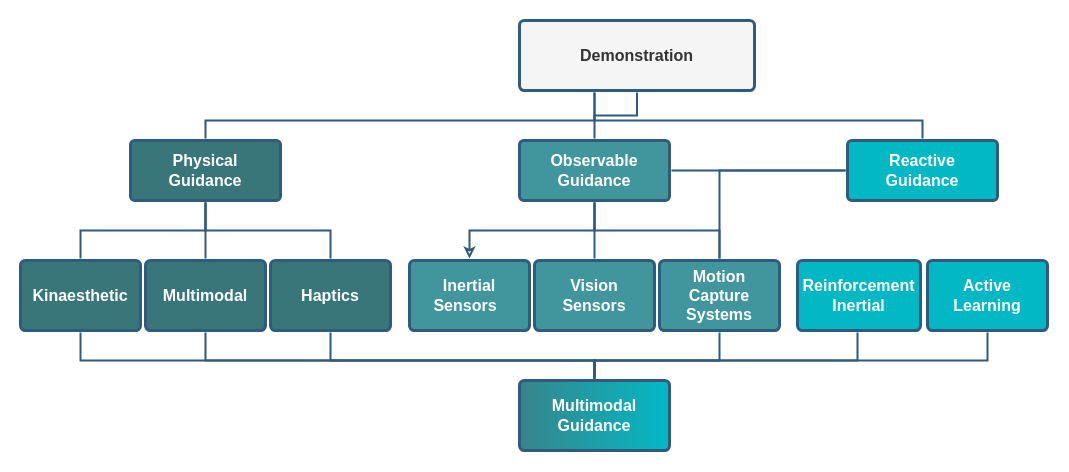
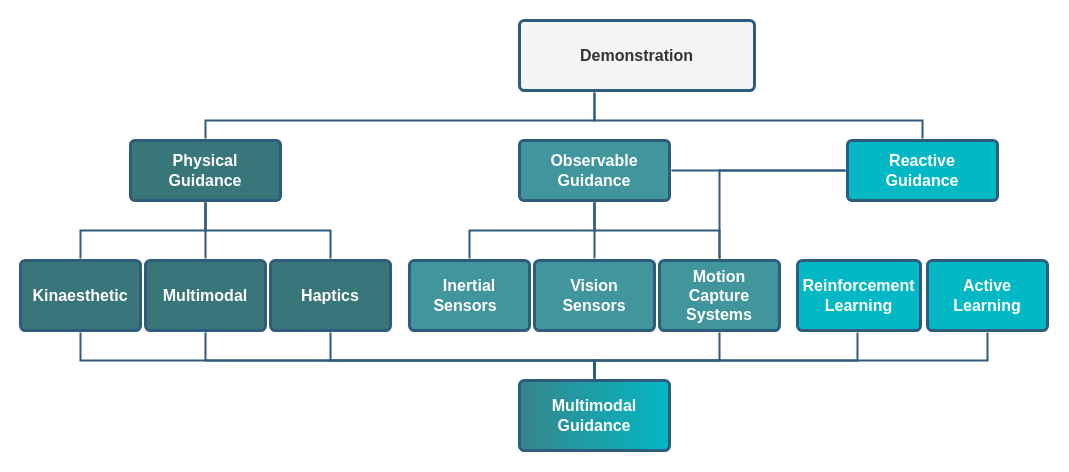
  <mxCell id="0" />
  <mxCell id="1" parent="0" />
- <mxCell id="2" style="edgeStyle=orthogonalEdgeStyle;rounded=0;orthogonalLoop=1;jettySize=auto;html=1;endArrow=none;endFill=0;strokeWidth=2;strokeColor=#2F5B7C;" parent="1" source="5" target="13" edge="1"><mxGeometry relative="1" as="geometry" /></mxCell>
  <mxCell id="3" style="edgeStyle=orthogonalEdgeStyle;rounded=0;orthogonalLoop=1;jettySize=auto;html=1;endArrow=none;endFill=0;strokeWidth=2;strokeColor=#2F5B7C;" parent="1" source="5" target="9" edge="1"><mxGeometry relative="1" as="geometry"><Array as="points"><mxPoint x="594" y="120" /><mxPoint x="205" y="120" /></Array></mxGeometry></mxCell>
  <mxCell id="4" style="edgeStyle=orthogonalEdgeStyle;rounded=0;orthogonalLoop=1;jettySize=auto;html=1;entryX=0.5;entryY=0;entryDx=0;entryDy=0;strokeWidth=2;strokeColor=#2F5B7C;endArrow=none;endFill=0;" parent="1" source="5" target="16" edge="1"><mxGeometry relative="1" as="geometry"><Array as="points"><mxPoint x="594" y="120" /><mxPoint x="922" y="120" /></Array></mxGeometry></mxCell>
  <mxCell id="5" value="Demonstration" style="rounded=1;whiteSpace=wrap;html=1;shadow=0;labelBackgroundColor=none;strokeColor=#2f5b7c;strokeWidth=3;fillColor=#f5f5f5;fontFamily=Helvetica;fontSize=16;fontColor=#333333;align=center;fontStyle=1;spacing=5;arcSize=7;perimeterSpacing=2;" parent="1" vertex="1"><mxGeometry x="519" y="20" width="235" height="70" as="geometry" /></mxCell>
  <mxCell id="6" style="edgeStyle=orthogonalEdgeStyle;rounded=0;orthogonalLoop=1;jettySize=auto;html=1;entryX=0.5;entryY=0;entryDx=0;entryDy=0;endArrow=none;endFill=0;strokeWidth=2;strokeColor=#2F5B7C;" parent="1" source="9" target="20" edge="1"><mxGeometry relative="1" as="geometry" /></mxCell>
  <mxCell id="7" style="edgeStyle=orthogonalEdgeStyle;rounded=0;orthogonalLoop=1;jettySize=auto;html=1;entryX=0.5;entryY=0;entryDx=0;entryDy=0;endArrow=none;endFill=0;strokeWidth=2;strokeColor=#2F5B7C;" parent="1" source="9" target="18" edge="1"><mxGeometry relative="1" as="geometry" /></mxCell>
  <mxCell id="8" style="edgeStyle=orthogonalEdgeStyle;rounded=0;orthogonalLoop=1;jettySize=auto;html=1;endArrow=none;endFill=0;strokeWidth=2;strokeColor=#2F5B7C;" parent="1" source="9" target="22" edge="1"><mxGeometry relative="1" as="geometry" /></mxCell>
  <mxCell id="9" value="Physical&lt;div&gt;Guidance&lt;/div&gt;" style="rounded=1;html=1;shadow=0;labelBackgroundColor=none;strokeColor=#2F5B7C;strokeWidth=3;fillColor=#38767a;fontFamily=Helvetica;fontSize=16;fontColor=#FFFFFF;align=center;spacing=5;fontStyle=1;arcSize=7;perimeterSpacing=2;labelBorderColor=none;textShadow=0;whiteSpace=wrap;horizontal=1;" parent="1" vertex="1"><mxGeometry x="130" y="140" width="150" height="60" as="geometry" /></mxCell>
  <mxCell id="10" style="edgeStyle=orthogonalEdgeStyle;rounded=0;orthogonalLoop=1;jettySize=auto;html=1;entryX=0.5;entryY=0;entryDx=0;entryDy=0;endArrow=none;endFill=0;strokeWidth=2;strokeColor=#2F5B7C;" parent="1" source="13" target="24" edge="1"><mxGeometry relative="1" as="geometry" /></mxCell>
- <mxCell id="11" style="edgeStyle=orthogonalEdgeStyle;rounded=0;orthogonalLoop=1;jettySize=auto;html=1;endArrow=classic;endFill=0;strokeWidth=2;strokeColor=#2F5B7C;" parent="1" source="13" target="23" edge="1"><mxGeometry relative="1" as="geometry" /></mxCell>
+ <mxCell id="11" style="edgeStyle=orthogonalEdgeStyle;rounded=0;orthogonalLoop=1;jettySize=auto;html=1;endArrow=none;endFill=0;strokeWidth=2;strokeColor=#2F5B7C;" parent="1" source="13" target="23" edge="1"><mxGeometry relative="1" as="geometry" /></mxCell>
  <mxCell id="12" style="edgeStyle=orthogonalEdgeStyle;rounded=0;orthogonalLoop=1;jettySize=auto;html=1;endArrow=none;endFill=0;strokeWidth=2;strokeColor=#2F5B7C;" parent="1" source="13" target="26" edge="1"><mxGeometry relative="1" as="geometry" /></mxCell>
  <mxCell id="13" value="Observable Guidance" style="rounded=1;whiteSpace=wrap;html=1;shadow=0;labelBackgroundColor=none;strokeColor=#2f5b7c;strokeWidth=3;fillColor=#40969c;fontFamily=Helvetica;fontSize=16;fontColor=#FFFFFF;align=center;spacing=5;fontStyle=1;arcSize=7;perimeterSpacing=2;" parent="1" vertex="1"><mxGeometry x="519" y="140" width="150" height="60" as="geometry" /></mxCell>
  <mxCell id="14" style="edgeStyle=orthogonalEdgeStyle;rounded=0;orthogonalLoop=1;jettySize=auto;html=1;endArrow=none;endFill=0;strokeWidth=2;strokeColor=#2F5B7C;" parent="1" source="16" target="26" edge="1"><mxGeometry relative="1" as="geometry" /></mxCell>
  <mxCell id="15" style="edgeStyle=orthogonalEdgeStyle;rounded=0;orthogonalLoop=1;jettySize=auto;html=1;endArrow=none;endFill=0;strokeWidth=2;strokeColor=#2F5B7C;" parent="1" source="16" target="13" edge="1"><mxGeometry relative="1" as="geometry" /></mxCell>
  <mxCell id="16" value="Reactive&lt;div&gt;Guidance&lt;/div&gt;" style="rounded=1;whiteSpace=wrap;html=1;shadow=0;labelBackgroundColor=none;strokeColor=#2f5b7c;strokeWidth=3;fillColor=#02B8C5;fontFamily=Helvetica;fontSize=16;fontColor=#FFFFFF;align=center;spacing=5;fontStyle=1;arcSize=7;perimeterSpacing=2;" parent="1" vertex="1"><mxGeometry x="847" y="140" width="150" height="60" as="geometry" /></mxCell>
  <mxCell id="17" style="edgeStyle=orthogonalEdgeStyle;rounded=0;orthogonalLoop=1;jettySize=auto;html=1;entryX=0.5;entryY=0;entryDx=0;entryDy=0;endArrow=none;endFill=0;strokeWidth=2;strokeColor=#2F5B7C;" parent="1" source="18" target="31" edge="1"><mxGeometry relative="1" as="geometry"><Array as="points"><mxPoint x="80" y="360" /><mxPoint x="594" y="360" /></Array></mxGeometry></mxCell>
  <mxCell id="18" value="Kinaesthetic" style="rounded=1;whiteSpace=wrap;html=1;shadow=0;labelBackgroundColor=none;strokeColor=#2f5b7c;strokeWidth=3;fillColor=#38767a;fontFamily=Helvetica;fontSize=16;fontColor=#FFFFFF;align=center;spacing=5;fontStyle=1;arcSize=7;perimeterSpacing=2;" parent="1" vertex="1"><mxGeometry x="20" y="260" width="120" height="70" as="geometry" /></mxCell>
  <mxCell id="19" style="edgeStyle=orthogonalEdgeStyle;rounded=0;orthogonalLoop=1;jettySize=auto;html=1;entryX=0.5;entryY=0;entryDx=0;entryDy=0;endArrow=none;endFill=0;strokeWidth=2;strokeColor=#2F5B7C;" parent="1" source="20" target="31" edge="1"><mxGeometry relative="1" as="geometry"><Array as="points"><mxPoint x="205" y="360" /><mxPoint x="594" y="360" /></Array></mxGeometry></mxCell>
  <mxCell id="20" value="Multimodal" style="rounded=1;whiteSpace=wrap;html=1;shadow=0;labelBackgroundColor=none;strokeColor=#2f5b7c;strokeWidth=3;fillColor=#38767a;fontFamily=Helvetica;fontSize=16;fontColor=#FFFFFF;align=center;spacing=5;fontStyle=1;arcSize=7;perimeterSpacing=2;" parent="1" vertex="1"><mxGeometry x="145" y="260" width="120" height="70" as="geometry" /></mxCell>
  <mxCell id="21" style="edgeStyle=orthogonalEdgeStyle;rounded=0;orthogonalLoop=1;jettySize=auto;html=1;endArrow=none;endFill=0;strokeWidth=2;strokeColor=#2F5B7C;" parent="1" source="22" target="31" edge="1"><mxGeometry relative="1" as="geometry"><Array as="points"><mxPoint x="330" y="360" /><mxPoint x="594" y="360" /></Array></mxGeometry></mxCell>
  <mxCell id="22" value="Haptics" style="rounded=1;whiteSpace=wrap;html=1;shadow=0;labelBackgroundColor=none;strokeColor=#2f5b7c;strokeWidth=3;fillColor=#38767a;fontFamily=Helvetica;fontSize=16;fontColor=#FFFFFF;align=center;spacing=5;fontStyle=1;arcSize=7;perimeterSpacing=2;" parent="1" vertex="1"><mxGeometry x="270" y="260" width="120" height="70" as="geometry" /></mxCell>
  <mxCell id="23" value="Inertial&lt;div style=&quot;font-size: 16px;&quot;&gt;Sensors&lt;span style=&quot;white-space: pre; font-size: 16px;&quot;&gt;&#09;&lt;/span&gt;&lt;/div&gt;" style="rounded=1;whiteSpace=wrap;html=1;shadow=0;labelBackgroundColor=none;strokeColor=#2f5b7c;strokeWidth=3;fillColor=#40969c;fontFamily=Helvetica;fontSize=16;fontColor=#FFFFFF;align=center;spacing=5;fontStyle=1;arcSize=7;perimeterSpacing=2;" parent="1" vertex="1"><mxGeometry x="409" y="260" width="120" height="70" as="geometry" /></mxCell>
  <mxCell id="24" value="Vision&lt;div style=&quot;font-size: 16px;&quot;&gt;Sensors&lt;/div&gt;" style="rounded=1;whiteSpace=wrap;html=1;shadow=0;labelBackgroundColor=none;strokeColor=#2f5b7c;strokeWidth=3;fillColor=#40969c;fontFamily=Helvetica;fontSize=16;fontColor=#FFFFFF;align=center;spacing=5;fontStyle=1;arcSize=7;perimeterSpacing=2;" parent="1" vertex="1"><mxGeometry x="534" y="260" width="120" height="70" as="geometry" /></mxCell>
  <mxCell id="25" style="edgeStyle=orthogonalEdgeStyle;rounded=0;orthogonalLoop=1;jettySize=auto;html=1;endArrow=none;endFill=0;strokeWidth=2;strokeColor=#2F5B7C;" parent="1" source="26" target="31" edge="1"><mxGeometry relative="1" as="geometry"><Array as="points"><mxPoint x="719" y="360" /><mxPoint x="594" y="360" /></Array></mxGeometry></mxCell>
  <mxCell id="26" value="Motion Capture&lt;div style=&quot;font-size: 16px;&quot;&gt;Systems&lt;/div&gt;" style="rounded=1;whiteSpace=wrap;html=1;shadow=0;labelBackgroundColor=none;strokeColor=#2f5b7c;strokeWidth=3;fillColor=#40969c;fontFamily=Helvetica;fontSize=16;fontColor=#FFFFFF;align=center;spacing=5;fontStyle=1;arcSize=7;perimeterSpacing=2;" parent="1" vertex="1"><mxGeometry x="659" y="260" width="120" height="70" as="geometry" /></mxCell>
  <mxCell id="27" style="edgeStyle=orthogonalEdgeStyle;rounded=0;orthogonalLoop=1;jettySize=auto;html=1;strokeWidth=2;endArrow=none;endFill=0;strokeColor=#2F5B7C;" parent="1" source="28" target="31" edge="1"><mxGeometry relative="1" as="geometry"><Array as="points"><mxPoint x="857" y="360" /><mxPoint x="594" y="360" /></Array></mxGeometry></mxCell>
- <mxCell id="28" value="Reinforcement&lt;div style=&quot;font-size: 16px;&quot;&gt;Inertial&lt;/div&gt;" style="rounded=1;whiteSpace=wrap;html=1;shadow=0;labelBackgroundColor=none;strokeColor=#2f5b7c;strokeWidth=3;fillColor=#02B8C5;fontFamily=Helvetica;fontSize=16;fontColor=#FFFFFF;align=center;spacing=5;fontStyle=1;arcSize=7;perimeterSpacing=2;" parent="1" vertex="1"><mxGeometry x="797" y="260" width="123" height="70" as="geometry" /></mxCell>
+ <mxCell id="28" value="Reinforcement&lt;div style=&quot;font-size: 16px;&quot;&gt;Learning&lt;/div&gt;" style="rounded=1;whiteSpace=wrap;html=1;shadow=0;labelBackgroundColor=none;strokeColor=#2f5b7c;strokeWidth=3;fillColor=#02B8C5;fontFamily=Helvetica;fontSize=16;fontColor=#FFFFFF;align=center;spacing=5;fontStyle=1;arcSize=7;perimeterSpacing=2;" parent="1" vertex="1"><mxGeometry x="797" y="260" width="123" height="70" as="geometry" /></mxCell>
  <mxCell id="29" style="edgeStyle=orthogonalEdgeStyle;rounded=0;orthogonalLoop=1;jettySize=auto;html=1;strokeWidth=2;endArrow=none;endFill=0;strokeColor=#2F5B7C;" parent="1" source="30" target="31" edge="1"><mxGeometry relative="1" as="geometry"><Array as="points"><mxPoint x="987" y="360" /><mxPoint x="594" y="360" /></Array></mxGeometry></mxCell>
  <mxCell id="30" value="Active&lt;div style=&quot;font-size: 16px;&quot;&gt;Learning&lt;/div&gt;" style="rounded=1;whiteSpace=wrap;html=1;shadow=0;labelBackgroundColor=none;strokeColor=#2f5b7c;strokeWidth=3;fillColor=#02B8C5;fontFamily=Helvetica;fontSize=16;fontColor=#FFFFFF;align=center;spacing=5;fontStyle=1;arcSize=7;perimeterSpacing=2;" parent="1" vertex="1"><mxGeometry x="927" y="260" width="120" height="70" as="geometry" /></mxCell>
  <mxCell id="31" value="Multimodal Guidance" style="rounded=1;whiteSpace=wrap;html=1;shadow=0;labelBackgroundColor=none;strokeColor=#2f5b7c;strokeWidth=3;fillColor=#02B8C5;fontFamily=Helvetica;fontSize=16;fontColor=#FFFFFF;align=center;fontStyle=1;spacing=5;arcSize=7;perimeterSpacing=2;gradientColor=#37858B;gradientDirection=west;" parent="1" vertex="1"><mxGeometry x="519" y="380" width="150" height="70" as="geometry" /></mxCell>
